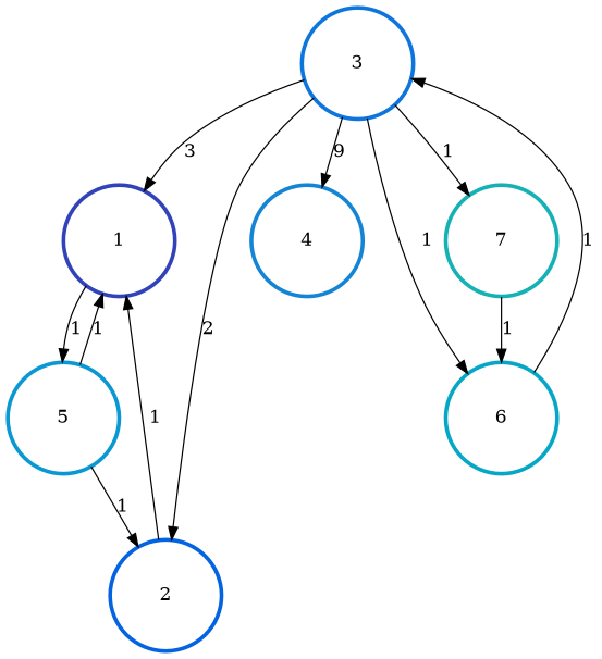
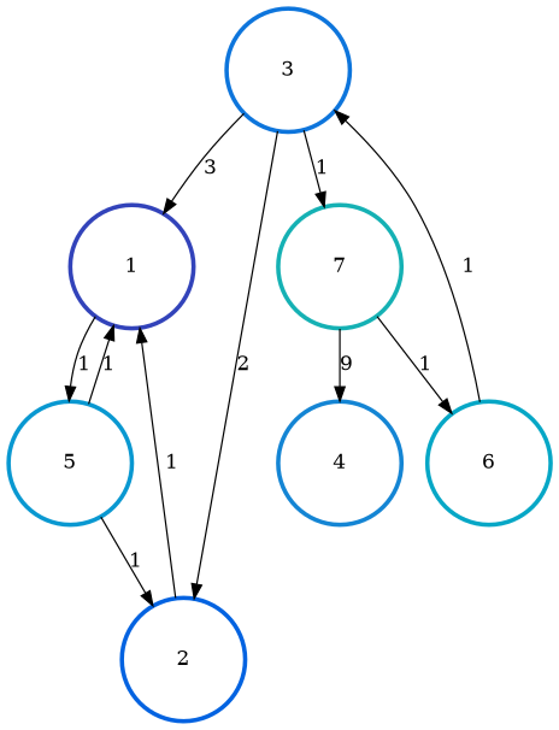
  digraph {
    rankdir=TB
    node [penwidth=3]
    edge [color=black penwidth=1]
    n1 [color="#3243BA" height=1.2 label=1 width=1.2]
    n2 [color="#0998D1" height=1.2 label=5 width=1.2]
    n3 [color="#0363E1" height=1.2 label=2 width=1.2]
    n4 [color="#0D75DC" height=1.2 label=3 width=1.2]
    n5 [color="#1485D4" height=1.2 label=4 width=1.2]
    n6 [color="#06A7C6" height=1.2 label=6 width=1.2]
    n7 [color="#15B1B4" height=1.2 label=7 width=1.2]
    n1 -> n2 [label=1]
    n2 -> n1 [label=1]
    n2 -> n3 [label=1]
    n3 -> n1 [label=1]
    n4 -> n1 [label=3]
    n4 -> n3 [label=2]
-   n4 -> n5 [label=9]
-   n4 -> n6 [label=1]
+   n7 -> n5 [label=9]
    n4 -> n7 [label=1]
    n6 -> n4 [label=1]
    n7 -> n6 [label=1]
  }
